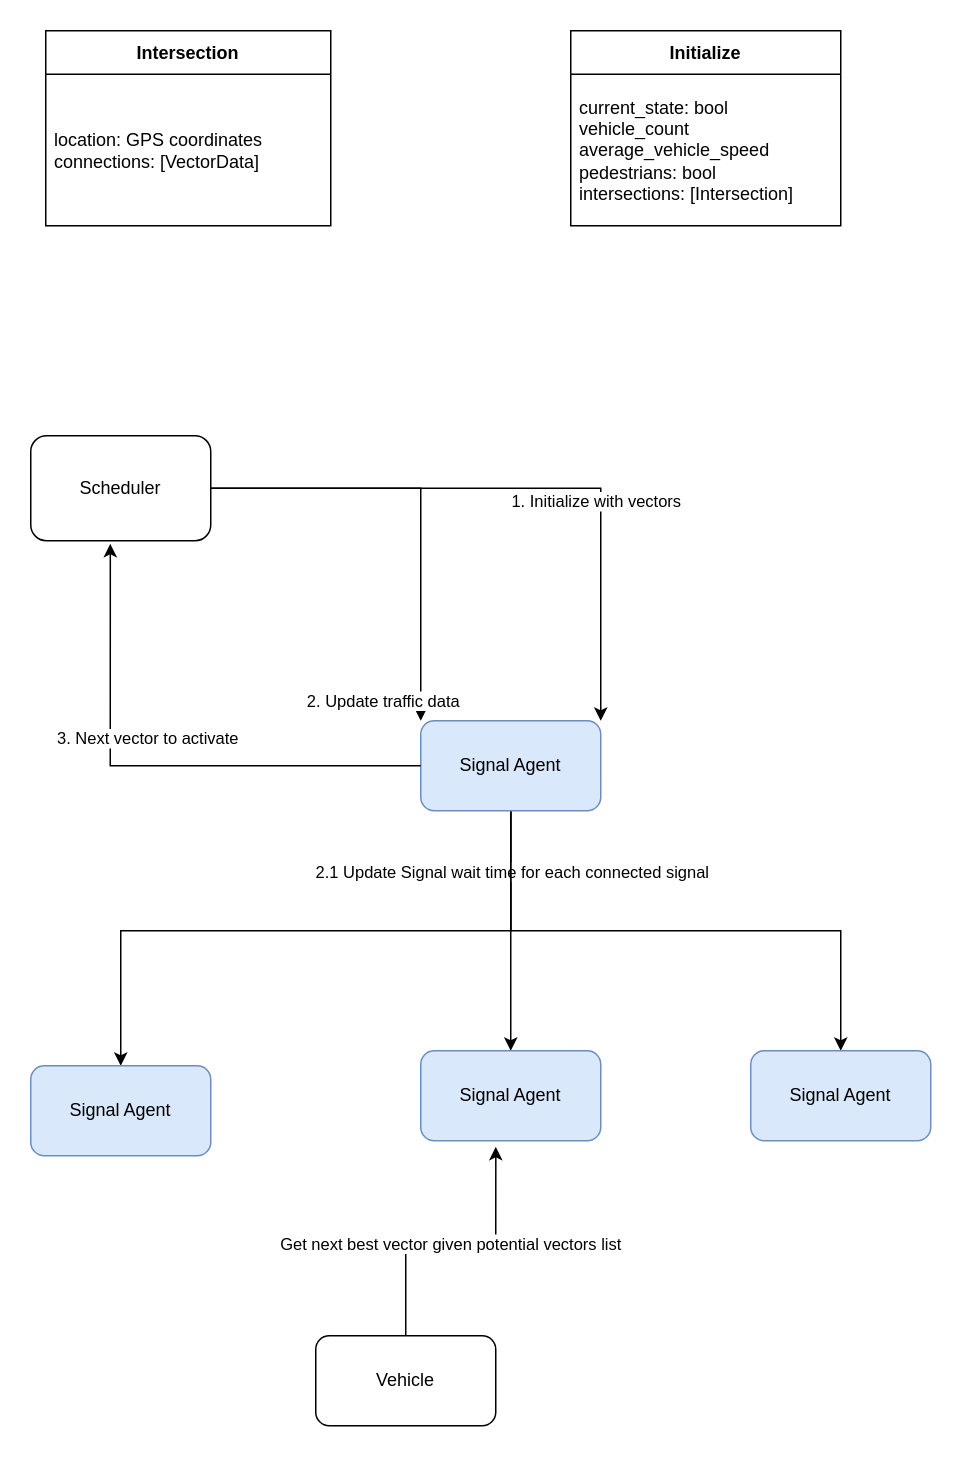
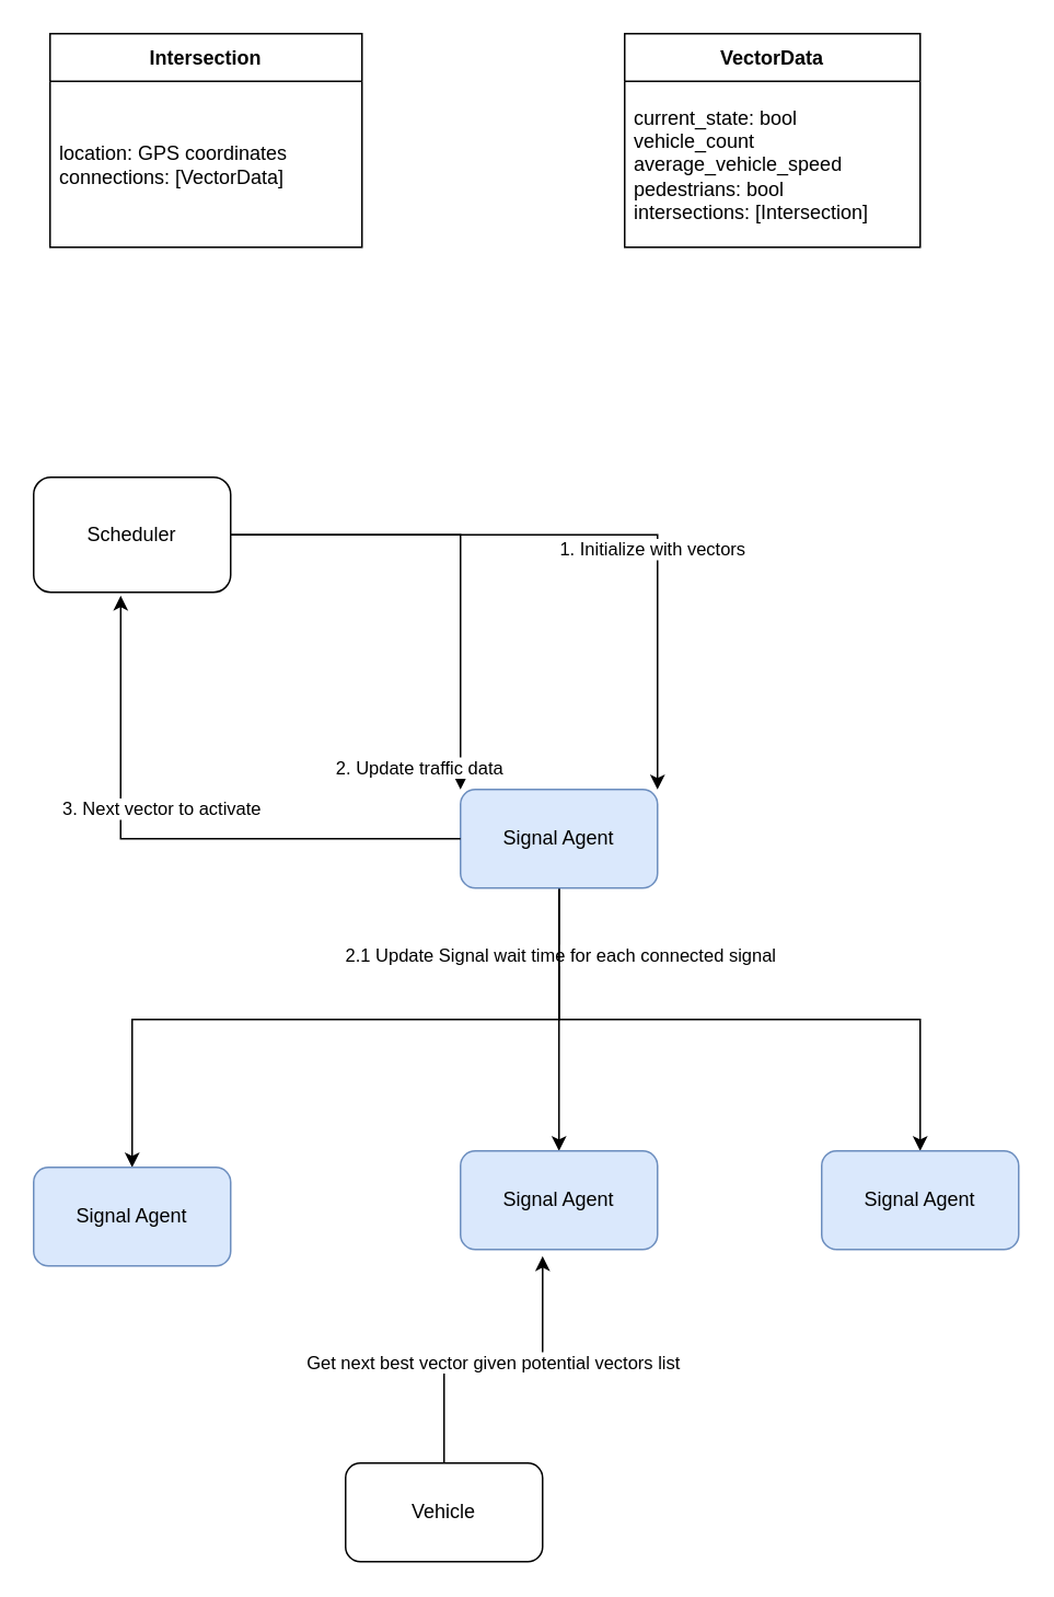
  <mxCell id="0" />
  <mxCell id="1" parent="0" />
- <mxCell id="2" value="Initialize" style="swimlane;fontStyle=1;align=center;verticalAlign=middle;childLayout=stackLayout;horizontal=1;startSize=29;horizontalStack=0;resizeParent=1;resizeParentMax=0;resizeLast=0;collapsible=0;marginBottom=0;html=1;whiteSpace=wrap;" vertex="1" parent="1"><mxGeometry x="380" y="20" width="180" height="130" as="geometry" /></mxCell>
+ <mxCell id="2" value="VectorData" style="swimlane;fontStyle=1;align=center;verticalAlign=middle;childLayout=stackLayout;horizontal=1;startSize=29;horizontalStack=0;resizeParent=1;resizeParentMax=0;resizeLast=0;collapsible=0;marginBottom=0;html=1;whiteSpace=wrap;" vertex="1" parent="1"><mxGeometry x="380" y="20" width="180" height="130" as="geometry" /></mxCell>
  <mxCell id="3" value="&lt;div&gt;current_state: bool&lt;/div&gt;vehicle_count&lt;div&gt;average_vehicle_speed&lt;/div&gt;&lt;div&gt;pedestrians: bool&lt;/div&gt;&lt;div&gt;intersections: [Intersection]&lt;/div&gt;" style="text;html=1;strokeColor=none;fillColor=none;align=left;verticalAlign=middle;spacingLeft=4;spacingRight=4;overflow=hidden;rotatable=0;points=[[0,0.5],[1,0.5]];portConstraint=eastwest;whiteSpace=wrap;" vertex="1" parent="2"><mxGeometry y="29" width="180" height="101" as="geometry" /></mxCell>
  <mxCell id="4" value="Intersection" style="swimlane;fontStyle=1;align=center;verticalAlign=middle;childLayout=stackLayout;horizontal=1;startSize=29;horizontalStack=0;resizeParent=1;resizeParentMax=0;resizeLast=0;collapsible=0;marginBottom=0;html=1;whiteSpace=wrap;" vertex="1" parent="1"><mxGeometry x="30" y="20" width="190" height="130" as="geometry" /></mxCell>
  <mxCell id="5" value="&lt;div&gt;location: GPS coordinates&lt;/div&gt;connections: [VectorData]" style="text;html=1;strokeColor=none;fillColor=none;align=left;verticalAlign=middle;spacingLeft=4;spacingRight=4;overflow=hidden;rotatable=0;points=[[0,0.5],[1,0.5]];portConstraint=eastwest;whiteSpace=wrap;" vertex="1" parent="4"><mxGeometry y="29" width="190" height="101" as="geometry" /></mxCell>
  <mxCell id="6" style="edgeStyle=orthogonalEdgeStyle;rounded=0;orthogonalLoop=1;jettySize=auto;html=1;" edge="1" parent="1" source="10" target="11"><mxGeometry relative="1" as="geometry" /></mxCell>
  <mxCell id="7" value="2.1 Update Signal wait time for each connected signal" style="edgeLabel;html=1;align=center;verticalAlign=middle;resizable=0;points=[];" vertex="1" connectable="0" parent="6"><mxGeometry x="-0.25" relative="1" as="geometry"><mxPoint y="-20" as="offset" /></mxGeometry></mxCell>
  <mxCell id="8" style="edgeStyle=orthogonalEdgeStyle;rounded=0;orthogonalLoop=1;jettySize=auto;html=1;exitX=0.5;exitY=1;exitDx=0;exitDy=0;" edge="1" parent="1" source="10" target="19"><mxGeometry relative="1" as="geometry"><Array as="points"><mxPoint x="340" y="620" /><mxPoint x="80" y="620" /></Array></mxGeometry></mxCell>
  <mxCell id="9" style="edgeStyle=orthogonalEdgeStyle;rounded=0;orthogonalLoop=1;jettySize=auto;html=1;exitX=0.5;exitY=1;exitDx=0;exitDy=0;entryX=0.5;entryY=0;entryDx=0;entryDy=0;" edge="1" parent="1" source="10" target="20"><mxGeometry relative="1" as="geometry"><Array as="points"><mxPoint x="340" y="620" /><mxPoint x="560" y="620" /></Array></mxGeometry></mxCell>
  <mxCell id="10" value="Signal Agent" style="rounded=1;whiteSpace=wrap;html=1;fillColor=#dae8fc;strokeColor=#6c8ebf;" vertex="1" parent="1"><mxGeometry x="280" y="480" width="120" height="60" as="geometry" /></mxCell>
  <mxCell id="11" value="Signal Agent" style="rounded=1;whiteSpace=wrap;html=1;fillColor=#dae8fc;strokeColor=#6c8ebf;" vertex="1" parent="1"><mxGeometry x="280" y="700" width="120" height="60" as="geometry" /></mxCell>
  <mxCell id="12" style="edgeStyle=orthogonalEdgeStyle;rounded=0;orthogonalLoop=1;jettySize=auto;html=1;exitX=1;exitY=0.5;exitDx=0;exitDy=0;entryX=0;entryY=0;entryDx=0;entryDy=0;" edge="1" parent="1" source="16" target="10"><mxGeometry relative="1" as="geometry" /></mxCell>
  <mxCell id="13" value="2. Update traffic data" style="edgeLabel;html=1;align=center;verticalAlign=middle;resizable=0;points=[];" vertex="1" connectable="0" parent="12"><mxGeometry x="-0.218" y="1" relative="1" as="geometry"><mxPoint x="-1" y="142" as="offset" /></mxGeometry></mxCell>
  <mxCell id="14" style="edgeStyle=orthogonalEdgeStyle;rounded=0;orthogonalLoop=1;jettySize=auto;html=1;entryX=1;entryY=0;entryDx=0;entryDy=0;" edge="1" parent="1" source="16" target="10"><mxGeometry relative="1" as="geometry" /></mxCell>
  <mxCell id="15" value="1. Initialize with vectors" style="edgeLabel;html=1;align=center;verticalAlign=middle;resizable=0;points=[];" vertex="1" connectable="0" parent="14"><mxGeometry x="0.198" y="3" relative="1" as="geometry"><mxPoint x="7" y="11" as="offset" /></mxGeometry></mxCell>
  <mxCell id="16" value="Scheduler" style="rounded=1;whiteSpace=wrap;html=1;" vertex="1" parent="1"><mxGeometry x="20" y="290" width="120" height="70" as="geometry" /></mxCell>
  <mxCell id="17" style="edgeStyle=orthogonalEdgeStyle;rounded=0;orthogonalLoop=1;jettySize=auto;html=1;entryX=0.442;entryY=1.029;entryDx=0;entryDy=0;entryPerimeter=0;" edge="1" parent="1" source="10" target="16"><mxGeometry relative="1" as="geometry" /></mxCell>
  <mxCell id="18" value="3. Next vector to activate" style="edgeLabel;html=1;align=center;verticalAlign=middle;resizable=0;points=[];" vertex="1" connectable="0" parent="17"><mxGeometry x="0.24" y="-4" relative="1" as="geometry"><mxPoint x="20" y="-6" as="offset" /></mxGeometry></mxCell>
  <mxCell id="19" value="Signal Agent" style="rounded=1;whiteSpace=wrap;html=1;fillColor=#dae8fc;strokeColor=#6c8ebf;" vertex="1" parent="1"><mxGeometry x="20" y="710" width="120" height="60" as="geometry" /></mxCell>
  <mxCell id="20" value="Signal Agent" style="rounded=1;whiteSpace=wrap;html=1;fillColor=#dae8fc;strokeColor=#6c8ebf;" vertex="1" parent="1"><mxGeometry x="500" y="700" width="120" height="60" as="geometry" /></mxCell>
  <mxCell id="21" value="Vehicle" style="rounded=1;whiteSpace=wrap;html=1;" vertex="1" parent="1"><mxGeometry x="210" y="890" width="120" height="60" as="geometry" /></mxCell>
  <mxCell id="22" style="edgeStyle=orthogonalEdgeStyle;rounded=0;orthogonalLoop=1;jettySize=auto;html=1;exitX=0.5;exitY=0;exitDx=0;exitDy=0;entryX=0.417;entryY=1.067;entryDx=0;entryDy=0;entryPerimeter=0;" edge="1" parent="1" source="21" target="11"><mxGeometry relative="1" as="geometry" /></mxCell>
  <mxCell id="23" value="Get next best vector given potential vectors list" style="edgeLabel;html=1;align=center;verticalAlign=middle;resizable=0;points=[];" vertex="1" connectable="0" parent="22"><mxGeometry x="0.016" y="-3" relative="1" as="geometry"><mxPoint as="offset" /></mxGeometry></mxCell>
